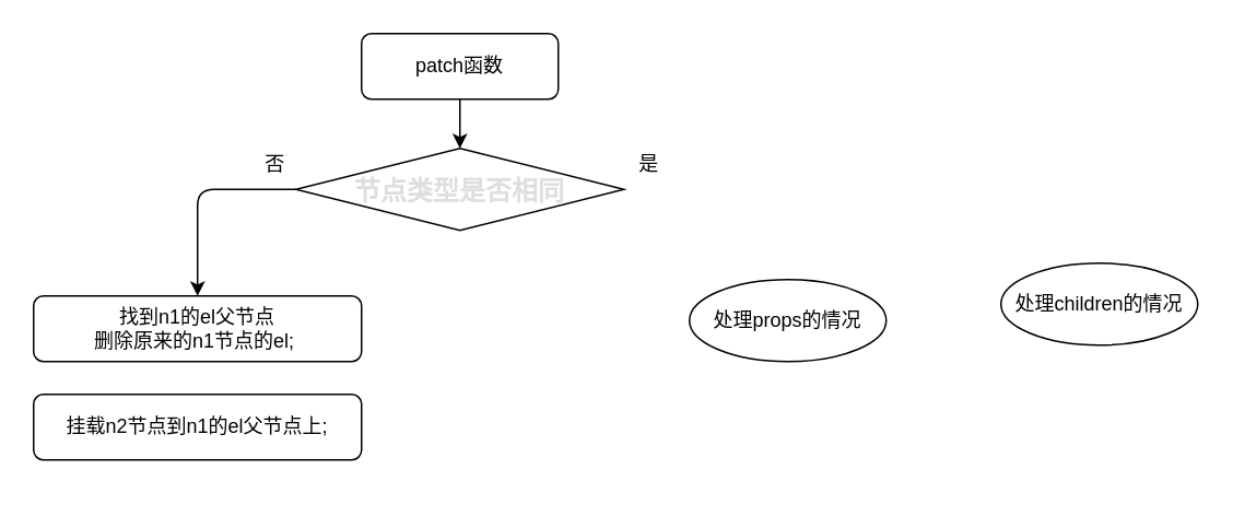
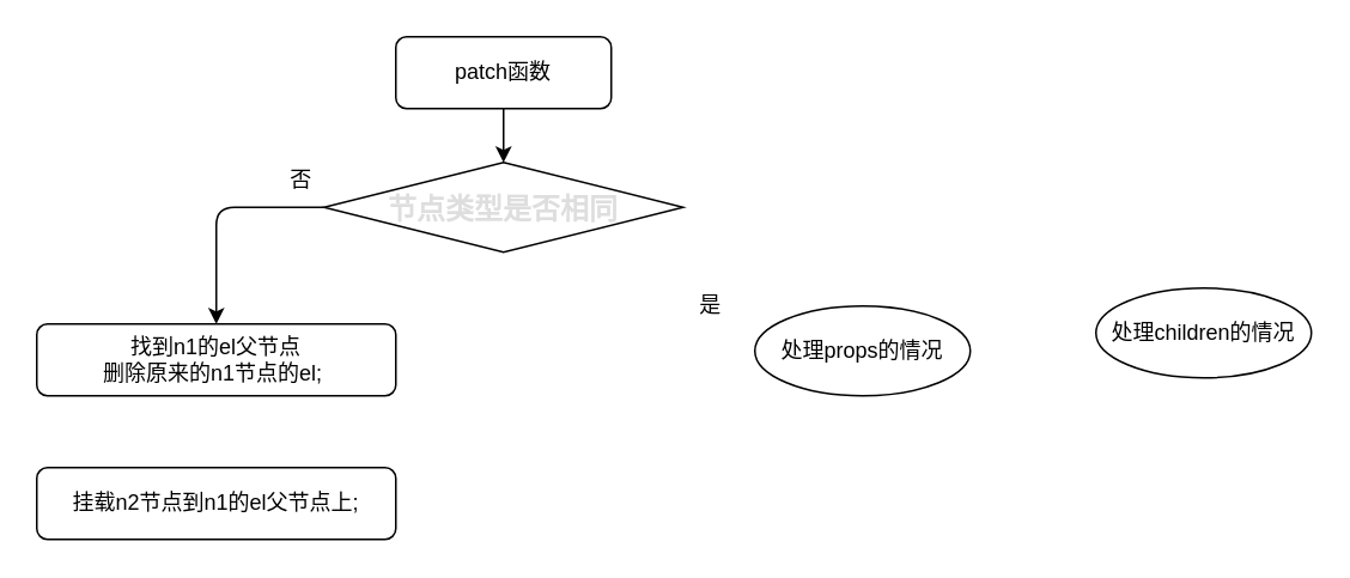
  <mxCell id="0" />
  <mxCell id="1" parent="0" />
  <mxCell id="2" value="" style="edgeStyle=none;html=1;" edge="1" parent="1" source="3" target="5"><mxGeometry relative="1" as="geometry" /></mxCell>
  <mxCell id="3" value="patch函数" style="rounded=1;whiteSpace=wrap;html=1;" vertex="1" parent="1"><mxGeometry x="220" width="120" height="40" as="geometry" y="20" /></mxCell>
  <mxCell id="4" style="edgeStyle=none;html=1;exitX=0;exitY=0.5;exitDx=0;exitDy=0;" edge="1" parent="1" source="5"><mxGeometry relative="1" as="geometry"><mxPoint x="120" y="180" as="targetPoint" /><Array as="points"><mxPoint x="120" y="115" /></Array></mxGeometry></mxCell>
  <mxCell id="5" value="&lt;strong style=&quot;box-sizing: border-box ; color: rgb(222 , 222 , 222) ; font-family: &amp;#34;helvetica neue&amp;#34; , &amp;#34;helvetica&amp;#34; , &amp;#34;arial&amp;#34; , &amp;#34;segoe ui emoji&amp;#34; , sans-serif ; font-size: 16px&quot;&gt;节点类型是否相同&lt;/strong&gt;" style="rhombus;whiteSpace=wrap;html=1;" vertex="1" parent="1"><mxGeometry x="180" y="90" width="200" height="50" as="geometry" /></mxCell>
  <mxCell id="6" value="找到n1的el父节点&lt;br&gt;删除原来的n1节点的el;&amp;nbsp;" style="rounded=1;whiteSpace=wrap;html=1;" vertex="1" parent="1"><mxGeometry x="20" y="180" width="200" height="40" as="geometry" /></mxCell>
  <mxCell id="7" value="否" style="text;html=1;align=center;verticalAlign=middle;resizable=0;points=[];autosize=1;strokeColor=none;fillColor=none;" vertex="1" parent="1"><mxGeometry x="152" y="90" width="30" height="20" as="geometry" /></mxCell>
- <mxCell id="8" value="挂载n2节点到n1的el父节点上;" style="rounded=1;whiteSpace=wrap;html=1;" vertex="1" parent="1"><mxGeometry x="20" y="240" width="200" height="40" as="geometry" /></mxCell>
- <mxCell id="9" value="是" style="text;html=1;align=center;verticalAlign=middle;resizable=0;points=[];autosize=1;strokeColor=none;fillColor=none;" vertex="1" parent="1"><mxGeometry x="380" y="90" width="30" height="20" as="geometry" /></mxCell>
+ <mxCell id="8" value="挂载n2节点到n1的el父节点上;" style="rounded=1;whiteSpace=wrap;html=1;" vertex="1" parent="1"><mxGeometry x="20" y="260" width="200" height="40" as="geometry" /></mxCell>
+ <mxCell id="9" value="是" style="text;html=1;align=center;verticalAlign=middle;resizable=0;points=[];autosize=1;strokeColor=none;fillColor=none;" vertex="1" parent="1"><mxGeometry x="380" y="160" width="30" height="20" as="geometry" /></mxCell>
  <mxCell id="10" value="处理props的情况" style="ellipse;whiteSpace=wrap;html=1;rounded=1;fontFamily=Helvetica;fontSize=12;fontColor=default;strokeColor=default;fillColor=default;" vertex="1" parent="1"><mxGeometry x="420" y="170" width="120" height="50" as="geometry" /></mxCell>
  <mxCell id="11" value="处理children的情况" style="ellipse;whiteSpace=wrap;html=1;rounded=1;fontFamily=Helvetica;fontSize=12;fontColor=default;strokeColor=default;fillColor=default;" vertex="1" parent="1"><mxGeometry x="610" y="160" width="120" height="50" as="geometry" /></mxCell>
